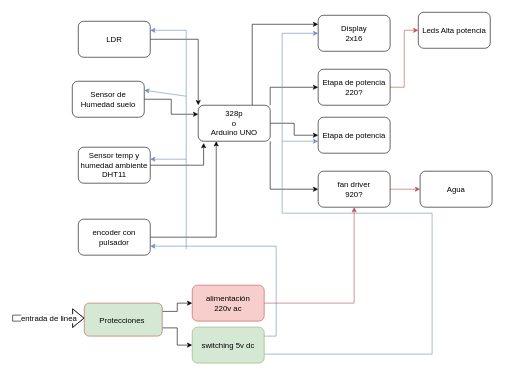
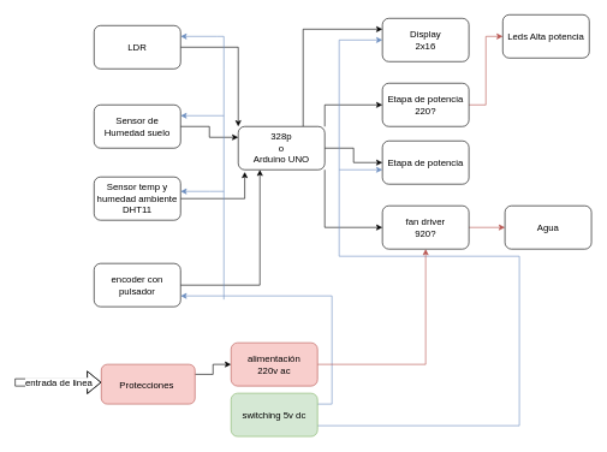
  <mxCell id="0" />
  <mxCell id="1" parent="0" />
  <mxCell id="2" style="edgeStyle=orthogonalEdgeStyle;rounded=0;orthogonalLoop=1;jettySize=auto;html=1;exitX=0.75;exitY=0;exitDx=0;exitDy=0;entryX=0;entryY=0.25;entryDx=0;entryDy=0;fontSize=13;" parent="1" source="6" target="7" edge="1"><mxGeometry relative="1" as="geometry" /></mxCell>
  <mxCell id="3" style="edgeStyle=orthogonalEdgeStyle;rounded=0;orthogonalLoop=1;jettySize=auto;html=1;exitX=1;exitY=0;exitDx=0;exitDy=0;entryX=0;entryY=0.5;entryDx=0;entryDy=0;fontSize=13;" parent="1" source="6" target="9" edge="1"><mxGeometry relative="1" as="geometry" /></mxCell>
  <mxCell id="4" style="edgeStyle=orthogonalEdgeStyle;rounded=0;orthogonalLoop=1;jettySize=auto;html=1;entryX=0;entryY=0.5;entryDx=0;entryDy=0;fontSize=13;" parent="1" source="6" target="11" edge="1"><mxGeometry relative="1" as="geometry"><mxPoint x="470" y="205" as="targetPoint" /></mxGeometry></mxCell>
  <mxCell id="5" style="edgeStyle=orthogonalEdgeStyle;rounded=0;orthogonalLoop=1;jettySize=auto;html=1;exitX=1;exitY=1;exitDx=0;exitDy=0;entryX=0;entryY=0.5;entryDx=0;entryDy=0;fontSize=13;" parent="1" source="6" target="13" edge="1"><mxGeometry relative="1" as="geometry" /></mxCell>
  <mxCell id="6" value="328p&lt;br style=&quot;font-size: 13px;&quot;&gt;o&lt;br style=&quot;font-size: 13px;&quot;&gt;Arduino UNO" style="rounded=1;whiteSpace=wrap;html=1;fontSize=13;" parent="1" vertex="1"><mxGeometry x="330" y="175" width="120" height="60" as="geometry" /></mxCell>
  <mxCell id="7" value="Display&lt;br style=&quot;font-size: 13px;&quot;&gt;2x16" style="rounded=1;whiteSpace=wrap;html=1;fontSize=13;" parent="1" vertex="1"><mxGeometry x="530" y="25" width="120" height="60" as="geometry" /></mxCell>
  <mxCell id="8" style="edgeStyle=orthogonalEdgeStyle;rounded=0;orthogonalLoop=1;jettySize=auto;html=1;exitX=1;exitY=0.5;exitDx=0;exitDy=0;entryX=0;entryY=0.5;entryDx=0;entryDy=0;fillColor=#f8cecc;strokeColor=#b85450;fontSize=13;" parent="1" source="9" target="10" edge="1"><mxGeometry relative="1" as="geometry" /></mxCell>
  <mxCell id="9" value="Etapa de potencia&lt;br style=&quot;font-size: 13px;&quot;&gt;220?" style="rounded=1;whiteSpace=wrap;html=1;fontSize=13;" parent="1" vertex="1"><mxGeometry x="530" y="115" width="120" height="60" as="geometry" /></mxCell>
  <mxCell id="10" value="Leds Alta potencia" style="rounded=1;whiteSpace=wrap;html=1;fontSize=13;" parent="1" vertex="1"><mxGeometry x="697" y="20" width="120" height="60" as="geometry" /></mxCell>
  <mxCell id="11" value="Etapa de potencia" style="rounded=1;whiteSpace=wrap;html=1;fontSize=13;" parent="1" vertex="1"><mxGeometry x="530" y="195" width="120" height="60" as="geometry" /></mxCell>
  <mxCell id="12" style="edgeStyle=orthogonalEdgeStyle;rounded=0;orthogonalLoop=1;jettySize=auto;html=1;exitX=1;exitY=0.5;exitDx=0;exitDy=0;entryX=0;entryY=0.5;entryDx=0;entryDy=0;fillColor=#f8cecc;strokeColor=#b85450;fontSize=13;" parent="1" source="13" target="14" edge="1"><mxGeometry relative="1" as="geometry" /></mxCell>
  <mxCell id="13" value="fan driver&lt;br style=&quot;font-size: 13px;&quot;&gt;920?" style="rounded=1;whiteSpace=wrap;html=1;fontSize=13;" parent="1" vertex="1"><mxGeometry x="530" y="285" width="120" height="60" as="geometry" /></mxCell>
  <mxCell id="14" value="Agua" style="rounded=1;whiteSpace=wrap;html=1;fontSize=13;" parent="1" vertex="1"><mxGeometry x="700" y="285" width="120" height="60" as="geometry" /></mxCell>
  <mxCell id="15" style="edgeStyle=orthogonalEdgeStyle;rounded=0;orthogonalLoop=1;jettySize=auto;html=1;entryX=0;entryY=0;entryDx=0;entryDy=0;fontSize=13;" parent="1" source="16" target="6" edge="1"><mxGeometry relative="1" as="geometry" /></mxCell>
  <mxCell id="16" value="LDR" style="rounded=1;whiteSpace=wrap;html=1;fontSize=13;" parent="1" vertex="1"><mxGeometry x="130" y="35" width="120" height="60" as="geometry" /></mxCell>
  <mxCell id="17" style="edgeStyle=orthogonalEdgeStyle;rounded=0;orthogonalLoop=1;jettySize=auto;html=1;entryX=0;entryY=0.25;entryDx=0;entryDy=0;fontSize=13;" parent="1" source="18" target="6" edge="1"><mxGeometry relative="1" as="geometry" /></mxCell>
- <mxCell id="18" value="Sensor de Humedad suelo" style="rounded=1;whiteSpace=wrap;html=1;fontSize=13;" parent="1" vertex="1"><mxGeometry x="120" y="135" width="120" height="60" as="geometry" /></mxCell>
+ <mxCell id="18" value="Sensor de Humedad suelo" style="rounded=1;whiteSpace=wrap;html=1;fontSize=13;" parent="1" vertex="1"><mxGeometry x="130" y="145" width="120" height="60" as="geometry" /></mxCell>
  <mxCell id="19" style="edgeStyle=orthogonalEdgeStyle;rounded=0;orthogonalLoop=1;jettySize=auto;html=1;entryX=0.075;entryY=1.05;entryDx=0;entryDy=0;entryPerimeter=0;fontSize=13;" parent="1" source="20" target="6" edge="1"><mxGeometry relative="1" as="geometry" /></mxCell>
  <mxCell id="20" value="Sensor temp y humedad ambiente&lt;br style=&quot;font-size: 13px;&quot;&gt;DHT11" style="rounded=1;whiteSpace=wrap;html=1;fontSize=13;" parent="1" vertex="1"><mxGeometry x="130" y="245" width="120" height="60" as="geometry" /></mxCell>
  <mxCell id="21" style="edgeStyle=orthogonalEdgeStyle;rounded=0;orthogonalLoop=1;jettySize=auto;html=1;entryX=0.25;entryY=1;entryDx=0;entryDy=0;fontSize=13;" parent="1" source="22" target="6" edge="1"><mxGeometry relative="1" as="geometry" /></mxCell>
  <mxCell id="22" value="encoder con pulsador" style="rounded=1;whiteSpace=wrap;html=1;fontSize=13;" parent="1" vertex="1"><mxGeometry x="130" y="365" width="120" height="60" as="geometry" /></mxCell>
  <mxCell id="23" style="edgeStyle=orthogonalEdgeStyle;rounded=0;orthogonalLoop=1;jettySize=auto;html=1;exitX=1;exitY=0.25;exitDx=0;exitDy=0;fontSize=13;" parent="1" source="25" target="32" edge="1"><mxGeometry relative="1" as="geometry" /></mxCell>
- <mxCell id="24" style="edgeStyle=orthogonalEdgeStyle;rounded=0;orthogonalLoop=1;jettySize=auto;html=1;exitX=1;exitY=0.75;exitDx=0;exitDy=0;entryX=0;entryY=0.5;entryDx=0;entryDy=0;fontSize=13;" parent="1" source="25" target="30" edge="1"><mxGeometry relative="1" as="geometry" /></mxCell>
- <mxCell id="25" value="Protecciones&amp;nbsp;" style="rounded=1;whiteSpace=wrap;html=1;fillColor=#d5e8d4;strokeColor=#b85450;fontSize=13;" parent="1" vertex="1"><mxGeometry x="140" y="505" width="130" height="55" as="geometry" /></mxCell>
+ <mxCell id="25" value="Protecciones&amp;nbsp;" style="rounded=1;whiteSpace=wrap;html=1;fillColor=#f8cecc;strokeColor=#b85450;fontSize=13;" parent="1" vertex="1"><mxGeometry x="140" y="505" width="130" height="55" as="geometry" /></mxCell>
  <mxCell id="26" value="" style="shape=flexArrow;endArrow=classic;html=1;" parent="1" edge="1"><mxGeometry width="50" height="50" relative="1" as="geometry"><mxPoint x="20" y="530" as="sourcePoint" /><mxPoint x="140" y="530" as="targetPoint" /><Array as="points"><mxPoint x="70" y="530" /></Array></mxGeometry></mxCell>
  <mxCell id="27" value="entrada de linea" style="edgeLabel;html=1;align=center;verticalAlign=middle;resizable=0;points=[];fontSize=13;" parent="26" vertex="1" connectable="0"><mxGeometry x="0.356" y="2" relative="1" as="geometry"><mxPoint x="-21" y="2" as="offset" /></mxGeometry></mxCell>
  <mxCell id="28" style="edgeStyle=orthogonalEdgeStyle;rounded=0;orthogonalLoop=1;jettySize=auto;html=1;exitX=1;exitY=0.75;exitDx=0;exitDy=0;fillColor=#dae8fc;strokeColor=#6c8ebf;fontSize=13;" parent="1" source="30" target="11" edge="1"><mxGeometry relative="1" as="geometry"><mxPoint x="480" y="235" as="targetPoint" /><Array as="points"><mxPoint x="720" y="590" /><mxPoint x="720" y="355" /><mxPoint x="470" y="355" /><mxPoint x="470" y="235" /></Array></mxGeometry></mxCell>
  <mxCell id="29" style="edgeStyle=orthogonalEdgeStyle;rounded=0;orthogonalLoop=1;jettySize=auto;html=1;exitX=1;exitY=0.25;exitDx=0;exitDy=0;entryX=1;entryY=0.75;entryDx=0;entryDy=0;fillColor=#dae8fc;strokeColor=#6c8ebf;fontSize=13;" parent="1" source="30" target="22" edge="1"><mxGeometry relative="1" as="geometry" /></mxCell>
  <mxCell id="30" value="switching 5v dc" style="rounded=1;whiteSpace=wrap;html=1;fillColor=#d5e8d4;strokeColor=#82b366;fontSize=13;" parent="1" vertex="1"><mxGeometry x="320" y="545" width="120" height="60" as="geometry" /></mxCell>
  <mxCell id="31" style="edgeStyle=orthogonalEdgeStyle;rounded=0;orthogonalLoop=1;jettySize=auto;html=1;exitX=1;exitY=0.5;exitDx=0;exitDy=0;entryX=0.5;entryY=1;entryDx=0;entryDy=0;fillColor=#f8cecc;strokeColor=#b85450;fontSize=13;" parent="1" source="32" target="13" edge="1"><mxGeometry relative="1" as="geometry" /></mxCell>
  <mxCell id="32" value="alimentación&lt;br style=&quot;font-size: 13px;&quot;&gt;220v ac" style="rounded=1;whiteSpace=wrap;html=1;fillColor=#f8cecc;strokeColor=#b85450;fontSize=13;" parent="1" vertex="1"><mxGeometry x="320" y="475" width="120" height="60" as="geometry" /></mxCell>
  <mxCell id="33" value="" style="endArrow=classic;html=1;rounded=0;entryX=0;entryY=0.5;entryDx=0;entryDy=0;fillColor=#dae8fc;strokeColor=#6c8ebf;fontSize=13;" parent="1" target="7" edge="1"><mxGeometry width="50" height="50" relative="1" as="geometry"><mxPoint x="470" y="235" as="sourcePoint" /><mxPoint x="490" y="75" as="targetPoint" /><Array as="points"><mxPoint x="470" y="55" /></Array></mxGeometry></mxCell>
  <mxCell id="34" value="" style="endArrow=classic;html=1;rounded=0;entryX=1;entryY=0.25;entryDx=0;entryDy=0;fillColor=#dae8fc;strokeColor=#6c8ebf;fontSize=13;" parent="1" target="16" edge="1"><mxGeometry width="50" height="50" relative="1" as="geometry"><mxPoint x="310" y="415" as="sourcePoint" /><mxPoint x="310" y="45" as="targetPoint" /><Array as="points"><mxPoint x="310" y="95" /><mxPoint x="310" y="50" /><mxPoint x="300" y="50" /></Array></mxGeometry></mxCell>
  <mxCell id="35" value="" style="endArrow=classic;html=1;rounded=0;entryX=1;entryY=0.25;entryDx=0;entryDy=0;fillColor=#dae8fc;strokeColor=#6c8ebf;fontSize=13;" parent="1" target="18" edge="1"><mxGeometry width="50" height="50" relative="1" as="geometry"><mxPoint x="310" y="160" as="sourcePoint" /><mxPoint x="290" y="325" as="targetPoint" /></mxGeometry></mxCell>
  <mxCell id="36" value="" style="endArrow=classic;html=1;rounded=0;entryX=1;entryY=0.25;entryDx=0;entryDy=0;fillColor=#dae8fc;strokeColor=#6c8ebf;fontSize=13;" parent="1" edge="1"><mxGeometry width="50" height="50" relative="1" as="geometry"><mxPoint x="310" y="265" as="sourcePoint" /><mxPoint x="250" y="265" as="targetPoint" /><Array as="points"><mxPoint x="290" y="265" /></Array></mxGeometry></mxCell>
